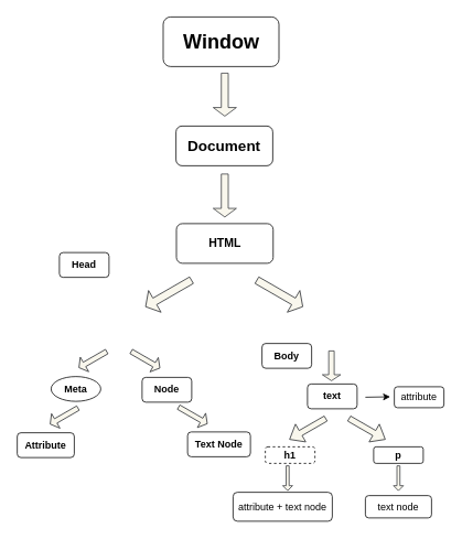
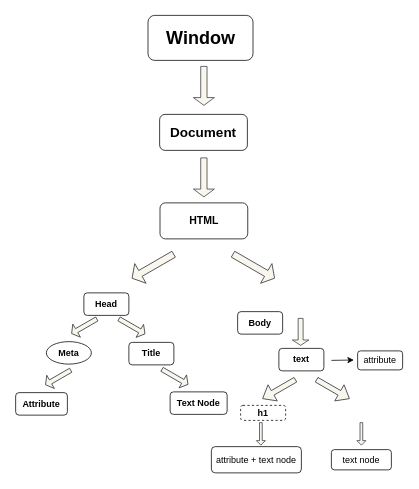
  <mxCell id="0" />
  <mxCell id="1" parent="0" />
  <mxCell id="2" value="&lt;h1&gt;Window&lt;/h1&gt;" style="rounded=1;whiteSpace=wrap;html=1;" vertex="1" parent="1"><mxGeometry x="196.5" y="20" width="140" height="60" as="geometry" /></mxCell>
  <mxCell id="3" value="&lt;h2&gt;Document&lt;/h2&gt;" style="rounded=1;whiteSpace=wrap;html=1;" vertex="1" parent="1"><mxGeometry x="212" y="152" width="117" height="48" as="geometry" /></mxCell>
  <mxCell id="4" value="" style="shape=singleArrow;direction=south;whiteSpace=wrap;html=1;fillColor=#f9f7ed;strokeColor=#36393d;" vertex="1" parent="1"><mxGeometry x="257" y="88" width="28" height="52" as="geometry" /></mxCell>
  <mxCell id="5" value="" style="shape=singleArrow;direction=south;whiteSpace=wrap;html=1;fillColor=#f9f7ed;strokeColor=#36393d;" vertex="1" parent="1"><mxGeometry x="257" y="210" width="28" height="52" as="geometry" /></mxCell>
  <mxCell id="6" value="&lt;h3&gt;HTML&lt;/h3&gt;" style="rounded=1;whiteSpace=wrap;html=1;" vertex="1" parent="1"><mxGeometry x="212.5" y="270" width="117" height="48" as="geometry" /></mxCell>
- <mxCell id="7" value="&lt;h4&gt;Head&lt;/h4&gt;" style="rounded=1;whiteSpace=wrap;html=1;" vertex="1" parent="1"><mxGeometry x="71" y="305" width="60" height="30" as="geometry" /></mxCell>
+ <mxCell id="7" value="&lt;h4&gt;Head&lt;/h4&gt;" style="rounded=1;whiteSpace=wrap;html=1;" vertex="1" parent="1"><mxGeometry x="111" y="390" width="60" height="30" as="geometry" /></mxCell>
  <mxCell id="8" value="&lt;h4&gt;Body&lt;/h4&gt;" style="rounded=1;whiteSpace=wrap;html=1;" vertex="1" parent="1"><mxGeometry x="316" y="415" width="60" height="30" as="geometry" /></mxCell>
  <mxCell id="9" value="" style="shape=singleArrow;whiteSpace=wrap;html=1;rotation=30;fillColor=#f9f7ed;strokeColor=#36393d;" vertex="1" parent="1"><mxGeometry x="305.55" y="339.31" width="64" height="30.3" as="geometry" /></mxCell>
  <mxCell id="10" value="" style="shape=singleArrow;whiteSpace=wrap;html=1;rotation=-210;fillColor=#f9f7ed;strokeColor=#36393d;" vertex="1" parent="1"><mxGeometry x="171" y="339.31" width="64" height="30.3" as="geometry" /></mxCell>
  <mxCell id="11" value="" style="shape=singleArrow;whiteSpace=wrap;html=1;rotation=-210;fillColor=#f9f7ed;strokeColor=#36393d;" vertex="1" parent="1"><mxGeometry x="92.04" y="424.36" width="38.77" height="20.3" as="geometry" /></mxCell>
  <mxCell id="12" value="" style="shape=singleArrow;whiteSpace=wrap;html=1;rotation=30;fillColor=#f9f7ed;strokeColor=#36393d;" vertex="1" parent="1"><mxGeometry x="155.18" y="424.69" width="40" height="20" as="geometry" /></mxCell>
  <mxCell id="13" value="&lt;h4&gt;Meta&lt;/h4&gt;" style="ellipse;whiteSpace=wrap;html=1;" vertex="1" parent="1"><mxGeometry x="61" y="455" width="60" height="30" as="geometry" /></mxCell>
- <mxCell id="14" value="&lt;h4&gt;Node&lt;/h4&gt;" style="rounded=1;whiteSpace=wrap;html=1;" vertex="1" parent="1"><mxGeometry x="171" y="456" width="60" height="30" as="geometry" /></mxCell>
+ <mxCell id="14" value="&lt;h4&gt;Title&lt;/h4&gt;" style="rounded=1;whiteSpace=wrap;html=1;" vertex="1" parent="1"><mxGeometry x="171" y="456" width="60" height="30" as="geometry" /></mxCell>
  <mxCell id="15" value="" style="shape=singleArrow;whiteSpace=wrap;html=1;rotation=30;fillColor=#f9f7ed;strokeColor=#36393d;" vertex="1" parent="1"><mxGeometry x="212.5" y="492" width="40" height="20" as="geometry" /></mxCell>
  <mxCell id="16" value="&lt;h4&gt;Text Node&lt;/h4&gt;" style="rounded=1;whiteSpace=wrap;html=1;" vertex="1" parent="1"><mxGeometry x="226" y="522" width="76" height="30" as="geometry" /></mxCell>
  <mxCell id="17" value="" style="shape=singleArrow;whiteSpace=wrap;html=1;rotation=-210;fillColor=#f9f7ed;strokeColor=#36393d;" vertex="1" parent="1"><mxGeometry x="57.27" y="492.7" width="38.77" height="20.3" as="geometry" /></mxCell>
  <mxCell id="18" value="&lt;h4&gt;Attribute&lt;/h4&gt;" style="rounded=1;whiteSpace=wrap;html=1;" vertex="1" parent="1"><mxGeometry x="20.04" y="523" width="68.96" height="30" as="geometry" /></mxCell>
  <mxCell id="19" value="&lt;h4&gt;text&lt;/h4&gt;" style="rounded=1;whiteSpace=wrap;html=1;" vertex="1" parent="1"><mxGeometry x="371" y="464" width="60" height="30" as="geometry" /></mxCell>
  <mxCell id="20" value="" style="shape=singleArrow;direction=south;whiteSpace=wrap;html=1;fillColor=#f9f7ed;strokeColor=#36393d;" vertex="1" parent="1"><mxGeometry x="389" y="424" width="22" height="36" as="geometry" /></mxCell>
  <mxCell id="21" value="" style="shape=singleArrow;whiteSpace=wrap;html=1;rotation=30;fillColor=#f9f7ed;strokeColor=#36393d;arrowWidth=0.283;arrowSize=0.305;" vertex="1" parent="1"><mxGeometry x="418" y="506" width="50.4" height="24.8" as="geometry" /></mxCell>
  <mxCell id="22" value="&lt;h4&gt;h1&lt;/h4&gt;" style="rounded=1;whiteSpace=wrap;html=1;dashed=1;" vertex="1" parent="1"><mxGeometry x="320" y="540" width="60" height="20" as="geometry" /></mxCell>
  <mxCell id="23" value="" style="shape=singleArrow;whiteSpace=wrap;html=1;rotation=-210;fillColor=#f9f7ed;strokeColor=#36393d;arrowWidth=0.283;arrowSize=0.305;" vertex="1" parent="1"><mxGeometry x="346" y="506" width="50.4" height="24.8" as="geometry" /></mxCell>
- <mxCell id="24" value="&lt;h4&gt;p&lt;/h4&gt;" style="rounded=1;whiteSpace=wrap;html=1;" vertex="1" parent="1"><mxGeometry x="451" y="540" width="60" height="20" as="geometry" /></mxCell>
  <mxCell id="25" value="" style="endArrow=classic;html=1;fontFamily=Helvetica;fontSize=12;fontColor=default;" edge="1" parent="1"><mxGeometry relative="1" as="geometry"><mxPoint x="441" y="480" as="sourcePoint" /><mxPoint x="471" y="479.5" as="targetPoint" /></mxGeometry></mxCell>
  <mxCell id="26" value="attribute" style="whiteSpace=wrap;html=1;rounded=1;strokeColor=default;fontFamily=Helvetica;fontSize=12;fontColor=default;fillColor=default;" vertex="1" parent="1"><mxGeometry x="476" y="467.36" width="60" height="25.34" as="geometry" /></mxCell>
  <mxCell id="27" value="attribute + text node" style="rounded=1;whiteSpace=wrap;html=1;" vertex="1" parent="1"><mxGeometry x="281" y="595" width="120" height="35" as="geometry" /></mxCell>
  <mxCell id="28" value="" style="shape=singleArrow;direction=south;whiteSpace=wrap;html=1;fillColor=#f9f7ed;strokeColor=#36393d;" vertex="1" parent="1"><mxGeometry x="341" y="563" width="12" height="30" as="geometry" /></mxCell>
  <mxCell id="29" value="text node" style="rounded=1;whiteSpace=wrap;html=1;" vertex="1" parent="1"><mxGeometry x="441" y="599" width="80" height="27" as="geometry" /></mxCell>
  <mxCell id="30" value="" style="shape=singleArrow;direction=south;whiteSpace=wrap;html=1;fillColor=#f9f7ed;strokeColor=#36393d;" vertex="1" parent="1"><mxGeometry x="475" y="563" width="12" height="30" as="geometry" /></mxCell>
